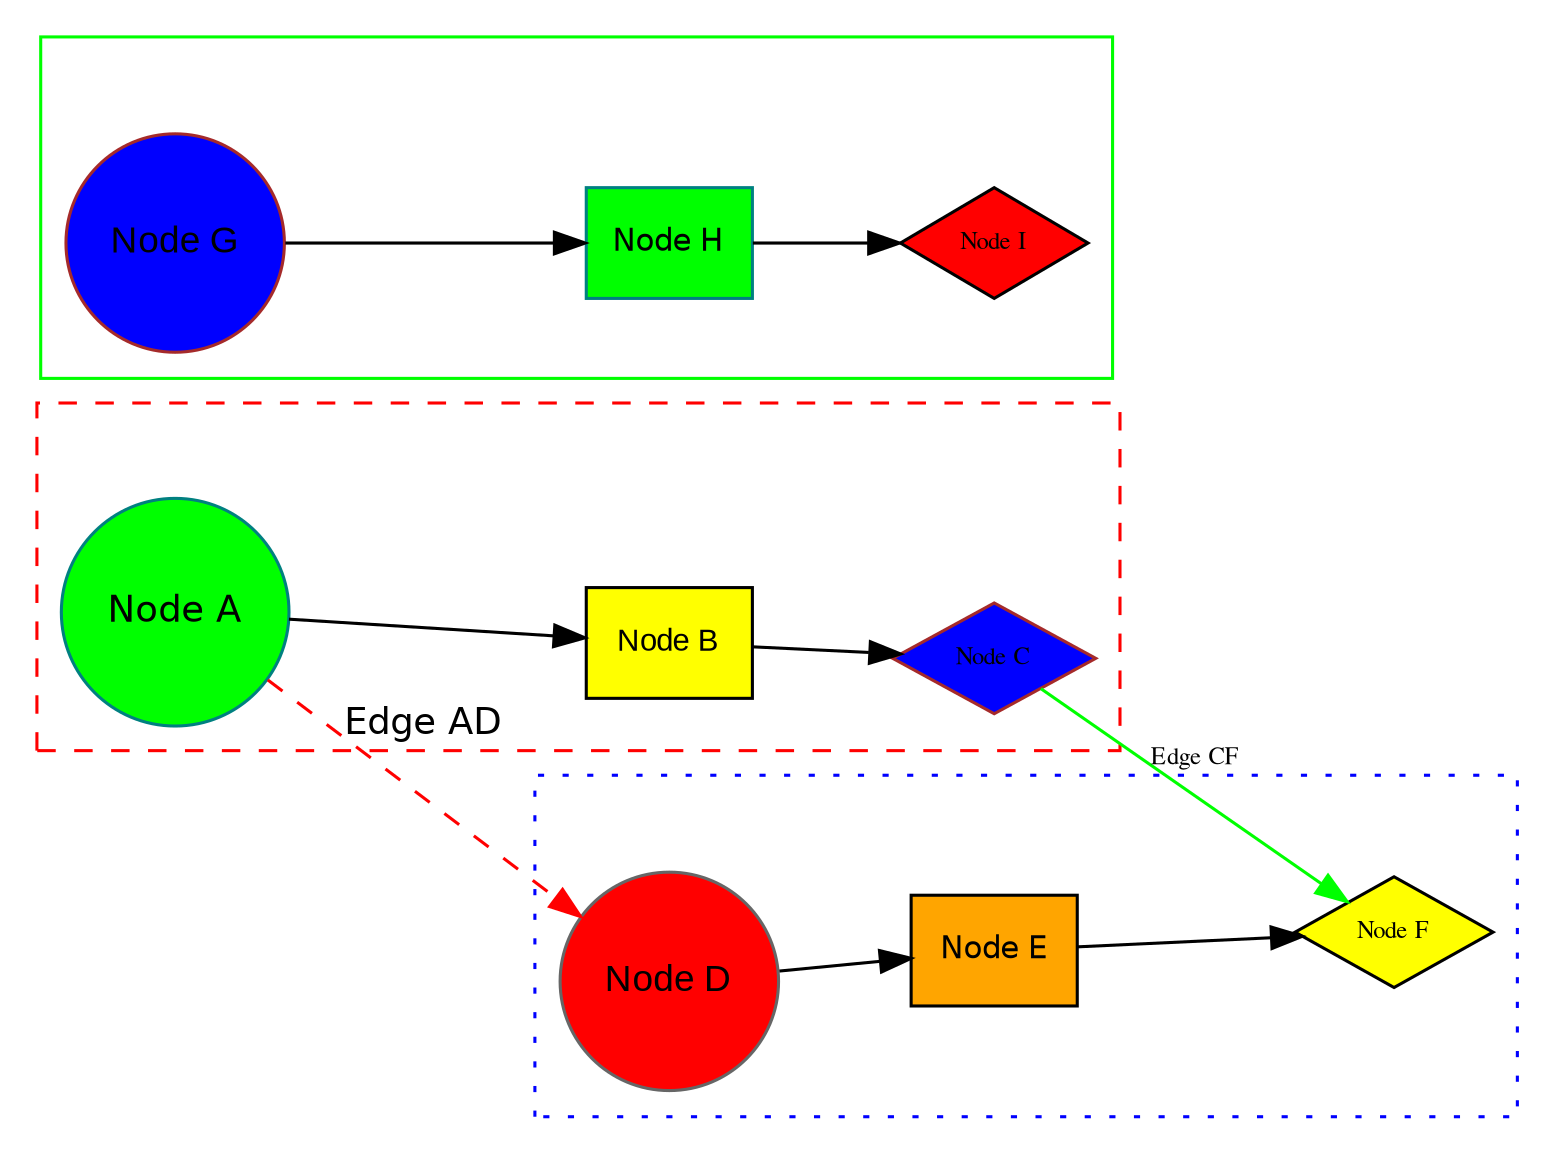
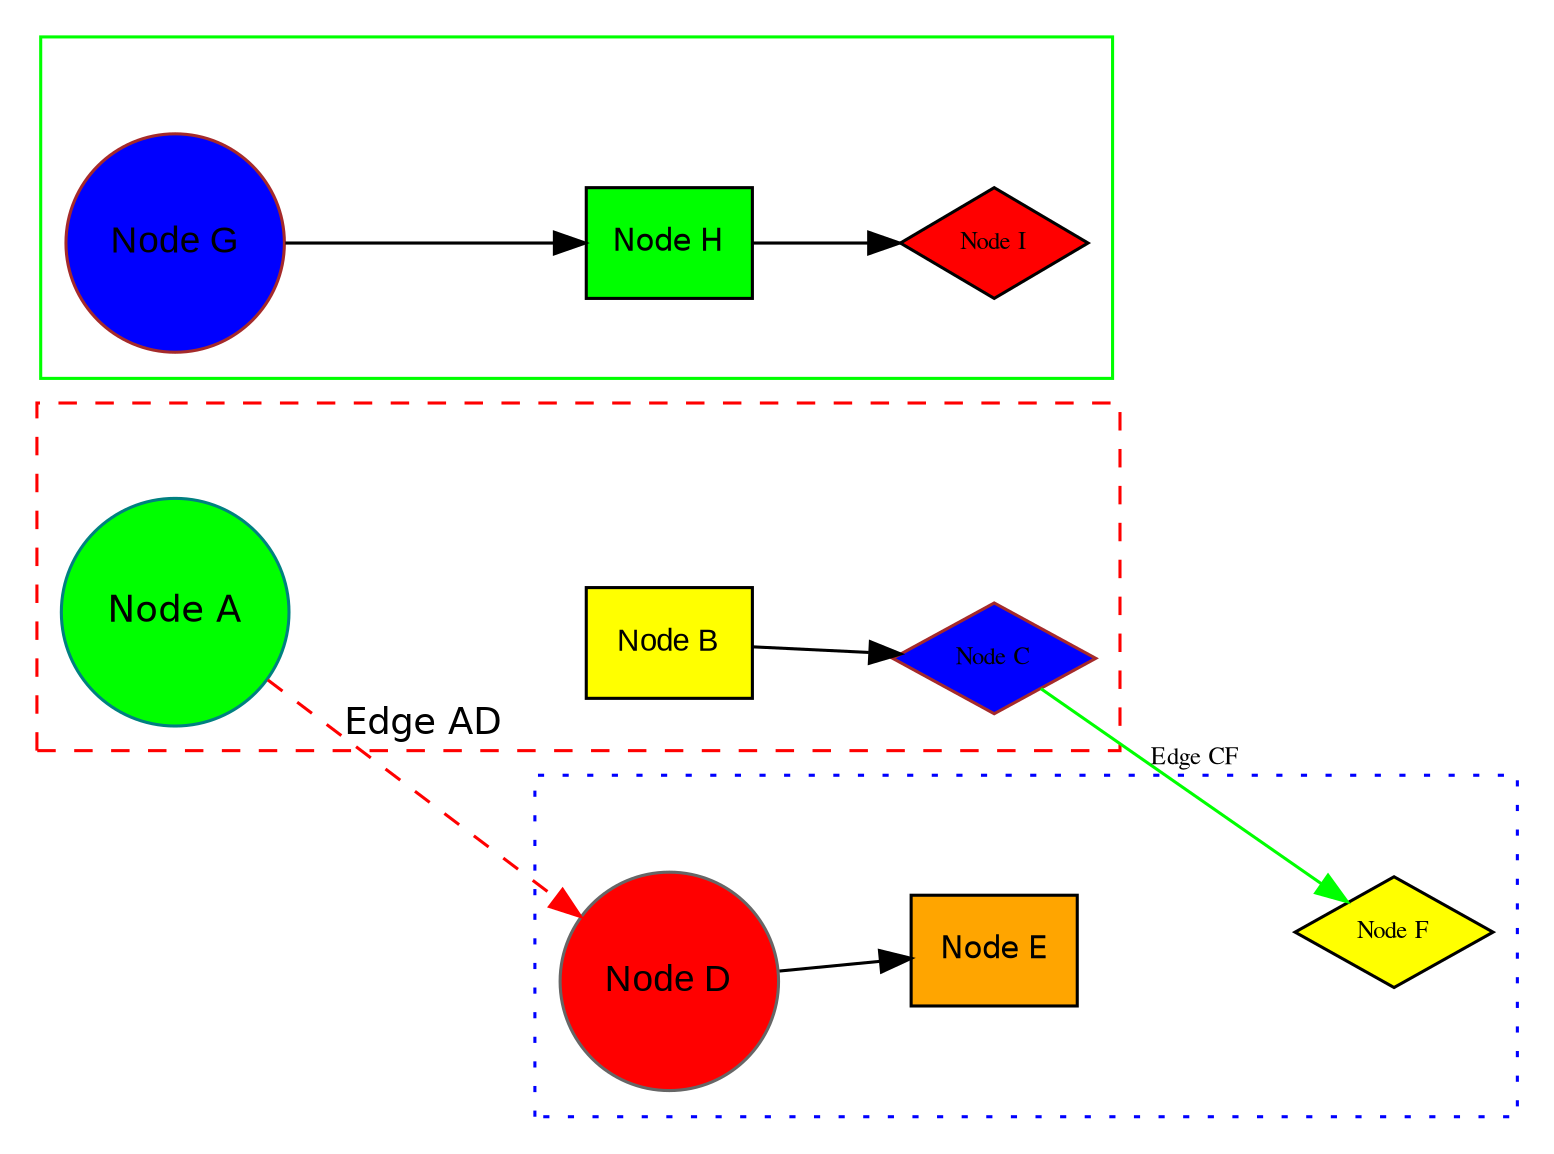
  digraph {
    rankdir=LR
    node [color=black fillcolor=green fontname=Helvetica fontsize=12 shape=circle style=filled]
    n1 [color=teal label="Node A"]
    n2 [fillcolor=yellow fontname=Arial fontsize=10 label="Node B" shape=box]
    n3 [color=brown fillcolor=blue fontname=Times fontsize=8 label="Node C" shape=diamond]
    n4 [color=gray40 fillcolor=red fontname=Arial label="Node D"]
    n5 [fillcolor=orange fontsize=10 label="Node E" shape=box]
    n6 [fillcolor=yellow fontname=Times fontsize=8 label="Node F" shape=diamond]
    n7 [color=brown fillcolor=blue fontname=Arial label="Node G"]
-   n8 [color=teal fontsize=10 label="Node H" shape=box]
+   n8 [fontsize=10 label="Node H" shape=box]
    n9 [fillcolor=red fontname=Times fontsize=8 label="Node I" shape=diamond]
    subgraph cluster_1 {
      color=red
      fontcolor=white
      label="Cluster 0"
      style=dashed
      n1
      n2
      n3
    }
    subgraph cluster_2 {
      color=blue
      fontcolor=white
      label="Cluster 1"
      style=dotted
      n4
      n5
      n6
    }
    subgraph cluster_3 {
      color=green
      fontcolor=white
      label="Cluster 2"
      style=solid
      n7
      n8
      n9
    }
-   n1 -> n2
    n1 -> n4 [color=red fontname=Helvetica fontsize=12 label="Edge AD" style=dashed]
    n2 -> n3
    n3 -> n6 [color=green fontname=Times fontsize=8 label="Edge CF" style=solid]
    n4 -> n5
-   n5 -> n6
    n7 -> n8
    n8 -> n9
  }
